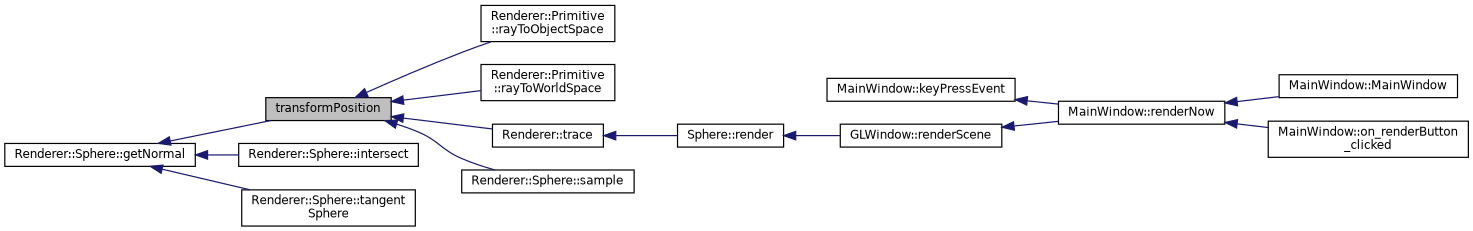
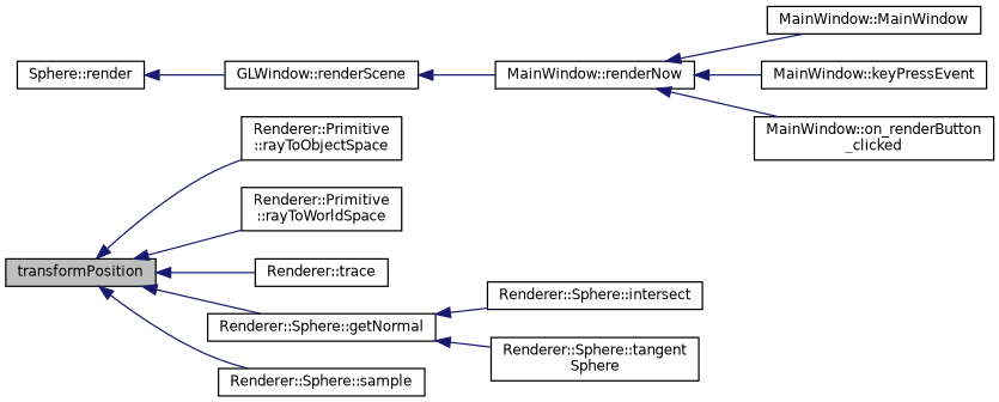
  digraph {
    rankdir=LR
    node [color=black fillcolor=white fontname=Helvetica fontsize=10 shape=record style=filled]
    edge [color=midnightblue dir=back fontname=Helvetica fontsize=10 labelfontname=Helvetica labelfontsize=10 style=solid]
    n1 [fillcolor=grey75 fontcolor=black height=0.2 label=transformPosition width=0.4]
    n2 [height=0.2 label="Renderer::Primitive\l::rayToObjectSpace" width=0.4]
    n3 [height=0.2 label="Renderer::Primitive\l::rayToWorldSpace" width=0.4]
    n4 [height=0.2 label="Renderer::trace" width=0.4]
    n5 [height=0.2 label="Renderer::Sphere::getNormal" width=0.4]
    n6 [height=0.2 label="Renderer::Sphere::sample" width=0.4]
    n7 [height=0.2 label="Sphere::render" width=0.4]
    n8 [height=0.2 label="Renderer::Sphere::intersect" width=0.4]
    n9 [height=0.2 label="Renderer::Sphere::tangent\lSphere" width=0.4]
    n10 [height=0.2 label="GLWindow::renderScene" width=0.4]
    n11 [height=0.2 label="MainWindow::renderNow" width=0.4]
    n12 [height=0.2 label="MainWindow::MainWindow" width=0.4]
    n13 [height=0.2 label="MainWindow::keyPressEvent" width=0.4]
    n14 [height=0.2 label="MainWindow::on_renderButton\l_clicked" width=0.4]
    n1 -> n2
    n1 -> n3
    n1 -> n4
-   n5 -> n1
+   n1 -> n5
    n1 -> n6
-   n4 -> n7
    n5 -> n8
    n5 -> n9
    n7 -> n10
    n10 -> n11
    n11 -> n12
-   n13 -> n11
+   n11 -> n13
    n11 -> n14
  }
